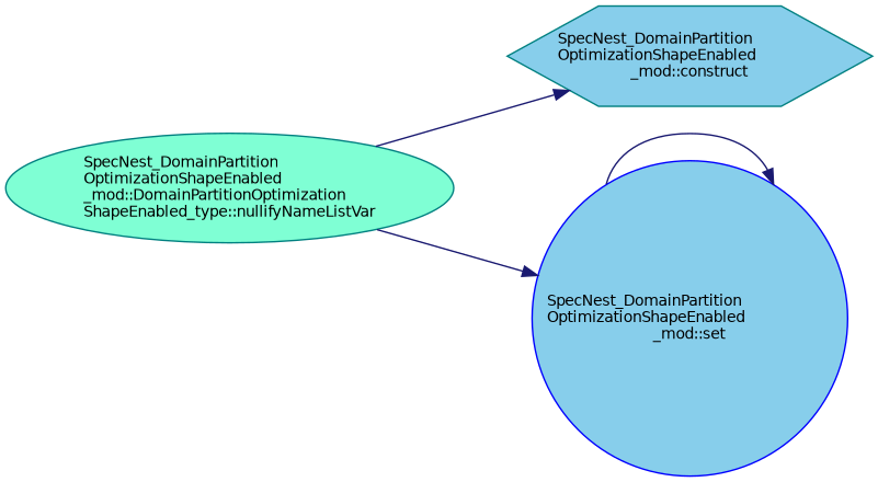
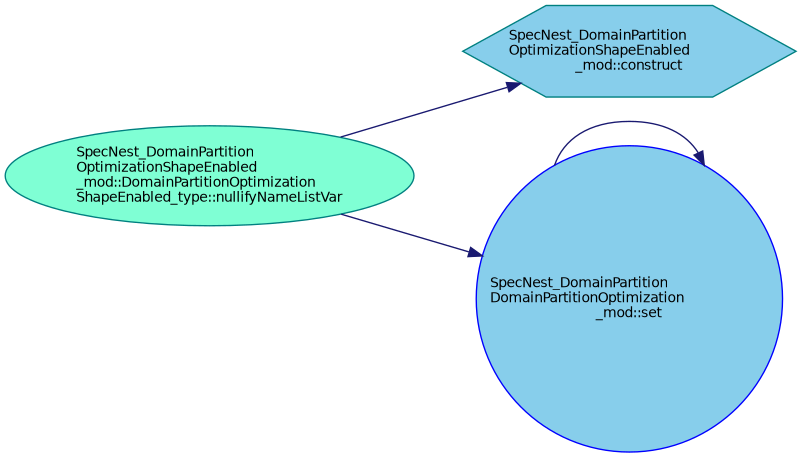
  digraph {
    rankdir=LR
    node [color=teal fillcolor=skyblue fontname=Helvetica fontsize=10 style=filled]
    edge [color=midnightblue fontname=Helvetica fontsize=10 labelfontname=Helvetica labelfontsize=10 style=solid]
    n1 [fillcolor=aquamarine fontcolor=black height=0.2 label="SpecNest_DomainPartition\lOptimizationShapeEnabled\l_mod::DomainPartitionOptimization\lShapeEnabled_type::nullifyNameListVar" shape=ellipse width=0.4]
    n2 [height=0.2 label="SpecNest_DomainPartition\lOptimizationShapeEnabled\l_mod::construct" shape=hexagon width=0.4]
-   n3 [color=blue height=0.2 label="SpecNest_DomainPartition\lOptimizationShapeEnabled\l_mod::set" shape=circle width=0.4]
+   n3 [color=blue height=0.2 label="SpecNest_DomainPartition\lDomainPartitionOptimization\l_mod::set" shape=circle width=0.4]
    n1 -> n2
    n1 -> n3
    n3 -> n3
  }
